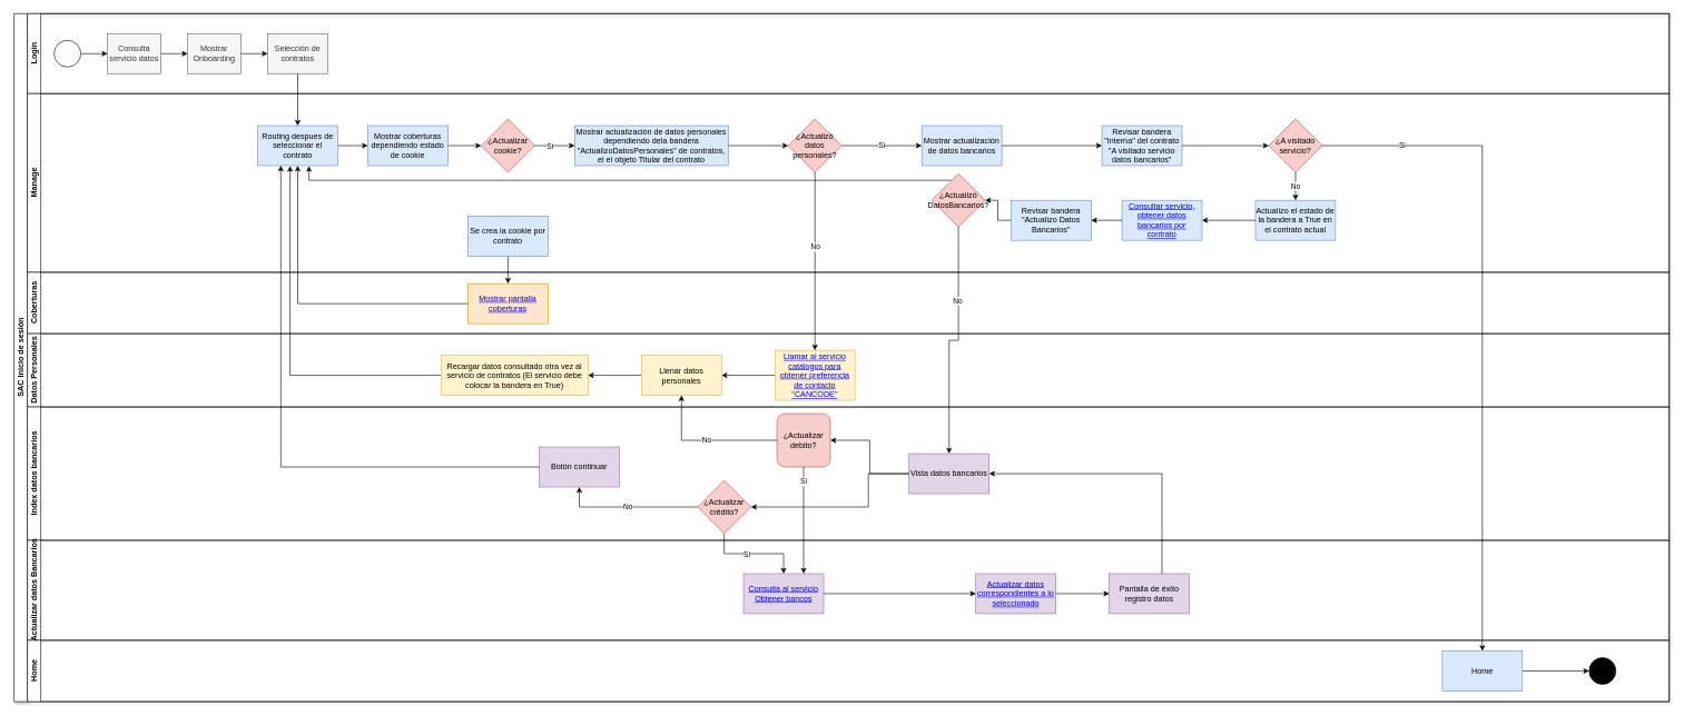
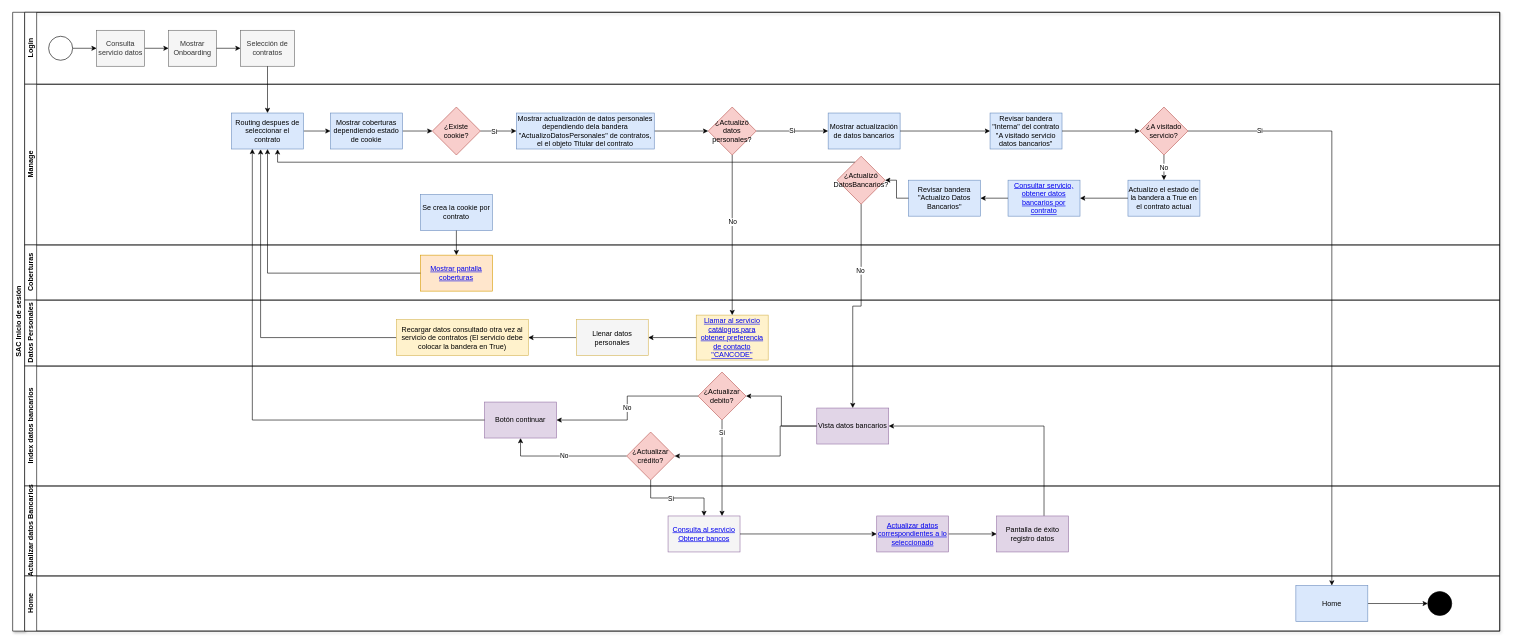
  <mxCell id="0" />
  <mxCell id="1" parent="0" />
  <mxCell id="2" value="SAC Inicio de sesión" style="swimlane;html=1;childLayout=stackLayout;resizeParent=1;resizeParentMax=0;horizontal=0;startSize=20;horizontalStack=0;shadow=1;" parent="1" vertex="1"><mxGeometry x="20" y="20" width="2480" height="1032" as="geometry" /></mxCell>
  <mxCell id="3" value="Login" style="swimlane;html=1;startSize=20;horizontal=0;swimlaneFillColor=none;" parent="2" vertex="1"><mxGeometry x="20" width="2460" height="120" as="geometry" /></mxCell>
  <mxCell id="4" value="" style="edgeStyle=orthogonalEdgeStyle;rounded=0;orthogonalLoop=1;jettySize=auto;html=1;" parent="3" source="5" target="7" edge="1"><mxGeometry relative="1" as="geometry" /></mxCell>
  <mxCell id="5" value="" style="ellipse;whiteSpace=wrap;html=1;" parent="3" vertex="1"><mxGeometry x="40" y="40" width="40" height="40" as="geometry" /></mxCell>
  <mxCell id="6" style="edgeStyle=orthogonalEdgeStyle;rounded=0;orthogonalLoop=1;jettySize=auto;html=1;" parent="3" source="7" target="8" edge="1"><mxGeometry relative="1" as="geometry" /></mxCell>
  <mxCell id="7" value="Consulta servicio datos" style="rounded=0;whiteSpace=wrap;html=1;fontFamily=Helvetica;fontSize=12;fontColor=#333333;align=center;fillColor=#f5f5f5;strokeColor=#666666;" parent="3" vertex="1"><mxGeometry x="120" y="30" width="80" height="60" as="geometry" /></mxCell>
  <mxCell id="8" value="Mostrar Onboarding" style="rounded=0;whiteSpace=wrap;html=1;fontFamily=Helvetica;fontSize=12;fontColor=#333333;align=center;fillColor=#f5f5f5;strokeColor=#666666;" parent="3" vertex="1"><mxGeometry x="240" y="30" width="80" height="60" as="geometry" /></mxCell>
  <mxCell id="9" value="Selección de contratos" style="whiteSpace=wrap;html=1;fontColor=#333333;rounded=0;fillColor=#f5f5f5;strokeColor=#666666;" parent="3" vertex="1"><mxGeometry x="360" y="30" width="90" height="60" as="geometry" /></mxCell>
  <mxCell id="10" value="" style="edgeStyle=orthogonalEdgeStyle;rounded=0;orthogonalLoop=1;jettySize=auto;html=1;" parent="3" source="8" target="9" edge="1"><mxGeometry relative="1" as="geometry" /></mxCell>
  <mxCell id="11" value="Manage" style="swimlane;html=1;startSize=20;horizontal=0;" parent="2" vertex="1"><mxGeometry x="20" y="120" width="2460" height="268" as="geometry" /></mxCell>
  <mxCell id="12" value="" style="edgeStyle=orthogonalEdgeStyle;rounded=0;orthogonalLoop=1;jettySize=auto;html=1;" parent="11" source="13" target="15" edge="1"><mxGeometry relative="1" as="geometry" /></mxCell>
  <mxCell id="13" value="Routing despues de seleccionar el contrato" style="whiteSpace=wrap;html=1;rounded=0;fillColor=#dae8fc;strokeColor=#6c8ebf;" parent="11" vertex="1"><mxGeometry x="345" y="48" width="120" height="60" as="geometry" /></mxCell>
  <mxCell id="14" value="" style="edgeStyle=orthogonalEdgeStyle;rounded=0;orthogonalLoop=1;jettySize=auto;html=1;" parent="11" source="15" target="16" edge="1"><mxGeometry relative="1" as="geometry" /></mxCell>
  <mxCell id="15" value="Mostrar coberturas dependiendo estado de cookie" style="whiteSpace=wrap;html=1;rounded=0;fillColor=#dae8fc;strokeColor=#6c8ebf;" parent="11" vertex="1"><mxGeometry x="510" y="48" width="120" height="60" as="geometry" /></mxCell>
- <mxCell id="16" value="¿Actualizar cookie?" style="rhombus;whiteSpace=wrap;html=1;rounded=0;fillColor=#f8cecc;strokeColor=#b85450;" parent="11" vertex="1"><mxGeometry x="680" y="38" width="80" height="80" as="geometry" /></mxCell>
+ <mxCell id="16" value="¿Existe cookie?" style="rhombus;whiteSpace=wrap;html=1;rounded=0;fillColor=#f8cecc;strokeColor=#b85450;" parent="11" vertex="1"><mxGeometry x="680" y="38" width="80" height="80" as="geometry" /></mxCell>
  <mxCell id="17" value="Se crea la cookie por contrato" style="whiteSpace=wrap;html=1;rounded=0;fillColor=#dae8fc;strokeColor=#6c8ebf;" parent="11" vertex="1"><mxGeometry x="660" y="184" width="120" height="60" as="geometry" /></mxCell>
  <mxCell id="18" value="Si" style="edgeStyle=orthogonalEdgeStyle;rounded=0;orthogonalLoop=1;jettySize=auto;html=1;" parent="11" source="19" target="20" edge="1"><mxGeometry relative="1" as="geometry" /></mxCell>
  <mxCell id="19" value="¿Actualizó datos personales?" style="rhombus;whiteSpace=wrap;html=1;rounded=0;fillColor=#f8cecc;strokeColor=#b85450;" parent="11" vertex="1"><mxGeometry x="1140" y="38" width="80" height="80" as="geometry" /></mxCell>
  <mxCell id="20" value="Mostrar actualización de datos bancarios" style="whiteSpace=wrap;html=1;rounded=0;fillColor=#dae8fc;strokeColor=#6c8ebf;" parent="11" vertex="1"><mxGeometry x="1340" y="48" width="120" height="60" as="geometry" /></mxCell>
  <mxCell id="21" value="Revisar bandera &quot;Interna&quot; del contrato &quot;A visitado servicio datos bancarios&quot;" style="whiteSpace=wrap;html=1;rounded=0;fillColor=#dae8fc;strokeColor=#6c8ebf;" parent="11" vertex="1"><mxGeometry x="1610" y="48" width="120" height="60" as="geometry" /></mxCell>
  <mxCell id="22" value="" style="edgeStyle=orthogonalEdgeStyle;rounded=0;orthogonalLoop=1;jettySize=auto;html=1;" parent="11" source="20" target="21" edge="1"><mxGeometry relative="1" as="geometry" /></mxCell>
  <mxCell id="23" value="¿A visitado servicio?" style="rhombus;whiteSpace=wrap;html=1;rounded=0;fillColor=#f8cecc;strokeColor=#b85450;" parent="11" vertex="1"><mxGeometry x="1860" y="38" width="80" height="80" as="geometry" /></mxCell>
  <mxCell id="24" value="" style="edgeStyle=orthogonalEdgeStyle;rounded=0;orthogonalLoop=1;jettySize=auto;html=1;" parent="11" source="21" target="23" edge="1"><mxGeometry relative="1" as="geometry" /></mxCell>
  <mxCell id="25" value="Actualizo el estado de la bandera a True en el contrato actual" style="whiteSpace=wrap;html=1;rounded=0;fillColor=#dae8fc;strokeColor=#6c8ebf;" parent="11" vertex="1"><mxGeometry x="1840" y="160" width="120" height="60" as="geometry" /></mxCell>
  <mxCell id="26" value="No" style="edgeStyle=orthogonalEdgeStyle;rounded=0;orthogonalLoop=1;jettySize=auto;html=1;" parent="11" source="23" target="25" edge="1"><mxGeometry relative="1" as="geometry" /></mxCell>
  <mxCell id="27" value="&lt;a href=&quot;http://pruebas.servicios.saludsa.com.ec/ServicioContratos/swagger/ui/index#!/Contrato/Contrato_ObtenerDatosBancariosPorContrato&quot;&gt;Consultar servicio, obtener datos bancarios por contrato&lt;/a&gt;" style="whiteSpace=wrap;html=1;rounded=0;fillColor=#dae8fc;strokeColor=#6c8ebf;" parent="11" vertex="1"><mxGeometry x="1640" y="160" width="120" height="60" as="geometry" /></mxCell>
  <mxCell id="28" style="edgeStyle=orthogonalEdgeStyle;rounded=0;orthogonalLoop=1;jettySize=auto;html=1;" parent="11" source="25" target="27" edge="1"><mxGeometry relative="1" as="geometry" /></mxCell>
  <mxCell id="29" value="Revisar bandera &quot;Actualizo Datos Bancarios&quot;" style="whiteSpace=wrap;html=1;rounded=0;fillColor=#dae8fc;strokeColor=#6c8ebf;" parent="11" vertex="1"><mxGeometry x="1474" y="160" width="120" height="60" as="geometry" /></mxCell>
  <mxCell id="30" value="" style="edgeStyle=orthogonalEdgeStyle;rounded=0;orthogonalLoop=1;jettySize=auto;html=1;" parent="11" source="27" target="29" edge="1"><mxGeometry relative="1" as="geometry" /></mxCell>
  <mxCell id="31" style="edgeStyle=orthogonalEdgeStyle;rounded=0;orthogonalLoop=1;jettySize=auto;html=1;entryX=0.64;entryY=1.008;entryDx=0;entryDy=0;entryPerimeter=0;" parent="11" source="32" target="13" edge="1"><mxGeometry relative="1" as="geometry"><Array as="points"><mxPoint x="1380" y="130" /><mxPoint x="422" y="130" /></Array></mxGeometry></mxCell>
  <mxCell id="32" value="¿Actualizó&lt;br&gt;DatosBancarios?" style="rhombus;whiteSpace=wrap;html=1;rounded=0;fillColor=#f8cecc;strokeColor=#b85450;" parent="11" vertex="1"><mxGeometry x="1355" y="120" width="80" height="80" as="geometry" /></mxCell>
  <mxCell id="33" value="" style="edgeStyle=orthogonalEdgeStyle;rounded=0;orthogonalLoop=1;jettySize=auto;html=1;" parent="11" source="29" target="32" edge="1"><mxGeometry relative="1" as="geometry" /></mxCell>
  <mxCell id="34" value="Coberturas" style="swimlane;html=1;startSize=20;horizontal=0;" parent="2" vertex="1"><mxGeometry x="20" y="388" width="2460" height="92" as="geometry" /></mxCell>
  <mxCell id="35" value="&lt;a href=&quot;http://pruebas.servicios.saludsa.com.ec/ServicioContratos/swagger/ui/index#!/Contrato/Contrato_ObtenerCoberturasGenericoConEstructuras&quot;&gt;Mostrar pantalla coberturas&lt;/a&gt;" style="whiteSpace=wrap;html=1;rounded=0;fillColor=#ffe6cc;strokeColor=#d79b00;" parent="34" vertex="1"><mxGeometry x="660" y="17" width="120" height="60" as="geometry" /></mxCell>
  <mxCell id="36" value="Datos Personales" style="swimlane;html=1;startSize=20;horizontal=0;" parent="2" vertex="1"><mxGeometry x="20" y="480" width="2460" height="110" as="geometry" /></mxCell>
  <mxCell id="37" value="&lt;a href=&quot;http://pruebas.servicios.saludsa.com.ec/ServicioCatalogos/swagger/ui/index#!/CatalogoAplicacion/CatalogoAplicacion_ObtenerCatalogo&quot;&gt;Llamar al servicio catálogos para obtener preferencia de contacto &quot;CANCODE&quot;&lt;/a&gt;" style="whiteSpace=wrap;html=1;rounded=0;fillColor=#fff2cc;strokeColor=#d6b656;" parent="36" vertex="1"><mxGeometry x="1120" y="25" width="120" height="75" as="geometry" /></mxCell>
  <mxCell id="38" value="" style="edgeStyle=orthogonalEdgeStyle;rounded=0;orthogonalLoop=1;jettySize=auto;html=1;" parent="2" source="9" target="13" edge="1"><mxGeometry relative="1" as="geometry" /></mxCell>
  <mxCell id="39" style="edgeStyle=orthogonalEdgeStyle;rounded=0;orthogonalLoop=1;jettySize=auto;html=1;" parent="2" source="17" target="35" edge="1"><mxGeometry relative="1" as="geometry" /></mxCell>
  <mxCell id="40" style="edgeStyle=orthogonalEdgeStyle;rounded=0;orthogonalLoop=1;jettySize=auto;html=1;" parent="2" source="35" target="13" edge="1"><mxGeometry relative="1" as="geometry" /></mxCell>
  <mxCell id="41" value="Index datos bancarios" style="swimlane;html=1;startSize=20;horizontal=0;" parent="2" vertex="1"><mxGeometry x="20" y="590" width="2460" height="200" as="geometry" /></mxCell>
  <mxCell id="42" value="Vista datos bancarios" style="whiteSpace=wrap;html=1;rounded=0;fillColor=#e1d5e7;strokeColor=#9673a6;" parent="41" vertex="1"><mxGeometry x="1321" y="70" width="120" height="60" as="geometry" /></mxCell>
- <mxCell id="43" value="¿Actualizar debito?" style="whiteSpace=wrap;html=1;fillColor=#f8cecc;strokeColor=#b85450;rounded=1;" parent="41" vertex="1"><mxGeometry x="1123" y="10" width="80" height="80" as="geometry" /></mxCell>
+ <mxCell id="43" value="¿Actualizar debito?" style="rhombus;whiteSpace=wrap;html=1;rounded=0;fillColor=#f8cecc;strokeColor=#b85450;" parent="41" vertex="1"><mxGeometry x="1123" y="10" width="80" height="80" as="geometry" /></mxCell>
  <mxCell id="44" value="" style="edgeStyle=orthogonalEdgeStyle;rounded=0;orthogonalLoop=1;jettySize=auto;html=1;" parent="41" source="42" target="43" edge="1"><mxGeometry relative="1" as="geometry" /></mxCell>
  <mxCell id="45" value="No" style="edgeStyle=orthogonalEdgeStyle;rounded=0;orthogonalLoop=1;jettySize=auto;html=1;entryX=0.5;entryY=1;entryDx=0;entryDy=0;" parent="41" source="46" target="48" edge="1"><mxGeometry relative="1" as="geometry" /></mxCell>
  <mxCell id="46" value="¿Actualizar crédito?" style="rhombus;whiteSpace=wrap;html=1;rounded=0;fillColor=#f8cecc;strokeColor=#b85450;" parent="41" vertex="1"><mxGeometry x="1004" y="110" width="80" height="80" as="geometry" /></mxCell>
  <mxCell id="47" value="" style="edgeStyle=orthogonalEdgeStyle;rounded=0;orthogonalLoop=1;jettySize=auto;html=1;" parent="41" source="42" target="46" edge="1"><mxGeometry relative="1" as="geometry"><Array as="points"><mxPoint x="1260" y="100" /><mxPoint x="1260" y="150" /></Array></mxGeometry></mxCell>
  <mxCell id="48" value="Botón continuar" style="whiteSpace=wrap;html=1;rounded=0;fillColor=#e1d5e7;strokeColor=#9673a6;" parent="41" vertex="1"><mxGeometry x="767" y="60" width="120" height="60" as="geometry" /></mxCell>
- <mxCell id="49" value="No" style="edgeStyle=orthogonalEdgeStyle;rounded=0;orthogonalLoop=1;jettySize=auto;html=1;" parent="41" source="43" target="73" edge="1"><mxGeometry relative="1" as="geometry" /></mxCell>
+ <mxCell id="49" value="No" style="edgeStyle=orthogonalEdgeStyle;rounded=0;orthogonalLoop=1;jettySize=auto;html=1;" parent="41" source="43" target="48" edge="1"><mxGeometry relative="1" as="geometry" /></mxCell>
  <mxCell id="50" value="" style="edgeStyle=orthogonalEdgeStyle;rounded=0;orthogonalLoop=1;jettySize=auto;html=1;" parent="2" source="19" target="37" edge="1"><mxGeometry relative="1" as="geometry" /></mxCell>
  <mxCell id="51" value="No" style="edgeLabel;html=1;align=center;verticalAlign=middle;resizable=0;points=[];" parent="50" connectable="0" vertex="1"><mxGeometry x="-0.167" relative="1" as="geometry"><mxPoint as="offset" /></mxGeometry></mxCell>
  <mxCell id="52" value="Actualizar datos Bancarios" style="swimlane;html=1;startSize=20;horizontal=0;" parent="2" vertex="1"><mxGeometry x="20" y="790" width="2460" height="150" as="geometry" /></mxCell>
- <mxCell id="53" value="&lt;a href=&quot;http://pruebas.servicios.saludsa.com.ec/ServicioArmonix/swagger/ui/index#!/ContratoConsulta/ContratoConsulta_GetBancos&quot;&gt;Consulta al servicio Obtener bancos&lt;/a&gt;" style="whiteSpace=wrap;html=1;rounded=0;fillColor=#e1d5e7;strokeColor=#9673a6;" parent="52" vertex="1"><mxGeometry x="1073" y="50" width="120" height="60" as="geometry" /></mxCell>
+ <mxCell id="53" value="&lt;a href=&quot;http://pruebas.servicios.saludsa.com.ec/ServicioArmonix/swagger/ui/index#!/ContratoConsulta/ContratoConsulta_GetBancos&quot;&gt;Consulta al servicio Obtener bancos&lt;/a&gt;" style="whiteSpace=wrap;html=1;rounded=0;fillColor=#f5f5f5;strokeColor=#9673a6;" parent="52" vertex="1"><mxGeometry x="1073" y="50" width="120" height="60" as="geometry" /></mxCell>
  <mxCell id="54" value="&lt;a href=&quot;http://pruebas.servicios.saludsa.com.ec/ServicioContratos/swagger/ui/index#!/Contrato/Contrato_ActualizarDatosBancariosContrato&quot;&gt;Actualizar datos correspondientes a lo seleccionado&lt;/a&gt;" style="whiteSpace=wrap;html=1;rounded=0;fillColor=#e1d5e7;strokeColor=#9673a6;" parent="52" vertex="1"><mxGeometry x="1421" y="50" width="120" height="60" as="geometry" /></mxCell>
  <mxCell id="55" value="" style="edgeStyle=orthogonalEdgeStyle;rounded=0;orthogonalLoop=1;jettySize=auto;html=1;" parent="52" source="53" target="54" edge="1"><mxGeometry relative="1" as="geometry" /></mxCell>
  <mxCell id="56" value="Home" style="swimlane;html=1;startSize=20;horizontal=0;" parent="2" vertex="1"><mxGeometry x="20" y="940" width="2460" height="92" as="geometry" /></mxCell>
  <mxCell id="57" style="edgeStyle=orthogonalEdgeStyle;rounded=0;orthogonalLoop=1;jettySize=auto;html=1;entryX=0;entryY=0.5;entryDx=0;entryDy=0;" parent="56" source="58" target="59" edge="1"><mxGeometry relative="1" as="geometry" /></mxCell>
  <mxCell id="58" value="Home" style="whiteSpace=wrap;html=1;rounded=0;fillColor=#dae8fc;strokeColor=#6c8ebf;" parent="56" vertex="1"><mxGeometry x="2120" y="16" width="120" height="60" as="geometry" /></mxCell>
  <mxCell id="59" value="" style="ellipse;whiteSpace=wrap;html=1;fillColor=#000000;" parent="56" vertex="1"><mxGeometry x="2340" y="26" width="40" height="40" as="geometry" /></mxCell>
  <mxCell id="60" value="" style="edgeStyle=orthogonalEdgeStyle;rounded=0;orthogonalLoop=1;jettySize=auto;html=1;" parent="2" source="46" target="53" edge="1"><mxGeometry relative="1" as="geometry" /></mxCell>
  <mxCell id="61" value="Si" style="edgeLabel;html=1;align=center;verticalAlign=middle;resizable=0;points=[];" parent="60" connectable="0" vertex="1"><mxGeometry x="-0.157" relative="1" as="geometry"><mxPoint as="offset" /></mxGeometry></mxCell>
  <mxCell id="62" style="edgeStyle=orthogonalEdgeStyle;rounded=0;orthogonalLoop=1;jettySize=auto;html=1;entryX=0.75;entryY=0;entryDx=0;entryDy=0;" parent="2" source="43" target="53" edge="1"><mxGeometry relative="1" as="geometry" /></mxCell>
  <mxCell id="63" value="Si" style="edgeLabel;html=1;align=center;verticalAlign=middle;resizable=0;points=[];" parent="62" connectable="0" vertex="1"><mxGeometry x="-0.736" y="-1" relative="1" as="geometry"><mxPoint as="offset" /></mxGeometry></mxCell>
  <mxCell id="64" style="edgeStyle=orthogonalEdgeStyle;rounded=0;orthogonalLoop=1;jettySize=auto;html=1;" parent="2" source="32" target="42" edge="1"><mxGeometry relative="1" as="geometry" /></mxCell>
  <mxCell id="65" value="No" style="edgeLabel;html=1;align=center;verticalAlign=middle;resizable=0;points=[];" parent="64" connectable="0" vertex="1"><mxGeometry x="-0.38" y="-2" relative="1" as="geometry"><mxPoint as="offset" /></mxGeometry></mxCell>
  <mxCell id="66" style="edgeStyle=orthogonalEdgeStyle;rounded=0;orthogonalLoop=1;jettySize=auto;html=1;entryX=0.289;entryY=0.997;entryDx=0;entryDy=0;entryPerimeter=0;" parent="2" source="48" target="13" edge="1"><mxGeometry relative="1" as="geometry" /></mxCell>
  <mxCell id="67" value="Si" style="edgeStyle=orthogonalEdgeStyle;rounded=0;orthogonalLoop=1;jettySize=auto;html=1;" parent="2" source="23" target="58" edge="1"><mxGeometry x="-0.759" relative="1" as="geometry"><mxPoint as="offset" /></mxGeometry></mxCell>
  <mxCell id="68" value="" style="edgeStyle=orthogonalEdgeStyle;rounded=0;orthogonalLoop=1;jettySize=auto;html=1;" parent="1" source="69" target="19" edge="1"><mxGeometry relative="1" as="geometry" /></mxCell>
  <mxCell id="69" value="Mostrar actualización de datos personales dependiendo dela bandera &quot;&lt;span style=&quot;&quot;&gt;ActualizoDatosPersonales&lt;/span&gt;&quot; de contratos, el el objeto Titular del contrato" style="whiteSpace=wrap;html=1;rounded=0;fillColor=#dae8fc;strokeColor=#6c8ebf;" parent="1" vertex="1"><mxGeometry x="860" y="188" width="230" height="60" as="geometry" /></mxCell>
  <mxCell id="70" value="" style="edgeStyle=orthogonalEdgeStyle;rounded=0;orthogonalLoop=1;jettySize=auto;html=1;" parent="1" source="16" target="69" edge="1"><mxGeometry relative="1" as="geometry" /></mxCell>
  <mxCell id="71" value="Si" style="edgeLabel;html=1;align=center;verticalAlign=middle;resizable=0;points=[];" parent="70" connectable="0" vertex="1"><mxGeometry x="-0.275" relative="1" as="geometry"><mxPoint as="offset" /></mxGeometry></mxCell>
  <mxCell id="72" value="" style="edgeStyle=orthogonalEdgeStyle;rounded=0;orthogonalLoop=1;jettySize=auto;html=1;" parent="1" source="73" target="76" edge="1"><mxGeometry relative="1" as="geometry" /></mxCell>
- <mxCell id="73" value="Llenar datos personales" style="whiteSpace=wrap;html=1;rounded=0;fillColor=#fff2cc;strokeColor=#d6b656;" parent="1" vertex="1"><mxGeometry x="960" y="532.5" width="120" height="60" as="geometry" /></mxCell>
+ <mxCell id="73" value="Llenar datos personales" style="whiteSpace=wrap;html=1;rounded=0;fillColor=#f5f5f5;strokeColor=#d6b656;" parent="1" vertex="1"><mxGeometry x="960" y="532.5" width="120" height="60" as="geometry" /></mxCell>
  <mxCell id="74" value="" style="edgeStyle=orthogonalEdgeStyle;rounded=0;orthogonalLoop=1;jettySize=auto;html=1;" parent="1" source="37" target="73" edge="1"><mxGeometry relative="1" as="geometry" /></mxCell>
  <mxCell id="75" style="edgeStyle=orthogonalEdgeStyle;rounded=0;orthogonalLoop=1;jettySize=auto;html=1;entryX=0.404;entryY=1.008;entryDx=0;entryDy=0;entryPerimeter=0;" parent="1" source="76" target="13" edge="1"><mxGeometry relative="1" as="geometry" /></mxCell>
  <mxCell id="76" value="Recargar datos consultado otra vez al servicio de contratos (El servicio debe colocar la bandera en True)" style="whiteSpace=wrap;html=1;rounded=0;fillColor=#fff2cc;strokeColor=#d6b656;" parent="1" vertex="1"><mxGeometry x="660" y="532.5" width="220" height="60" as="geometry" /></mxCell>
  <mxCell id="77" style="edgeStyle=orthogonalEdgeStyle;rounded=0;orthogonalLoop=1;jettySize=auto;html=1;entryX=1;entryY=0.5;entryDx=0;entryDy=0;" parent="1" source="78" target="42" edge="1"><mxGeometry relative="1" as="geometry"><Array as="points"><mxPoint x="1740" y="710" /></Array></mxGeometry></mxCell>
  <mxCell id="78" value="Pantalla de éxito registro datos" style="whiteSpace=wrap;html=1;rounded=0;fillColor=#e1d5e7;strokeColor=#9673a6;" parent="1" vertex="1"><mxGeometry x="1661" y="860" width="120" height="60" as="geometry" /></mxCell>
  <mxCell id="79" value="" style="edgeStyle=orthogonalEdgeStyle;rounded=0;orthogonalLoop=1;jettySize=auto;html=1;" parent="1" source="54" target="78" edge="1"><mxGeometry relative="1" as="geometry" /></mxCell>
